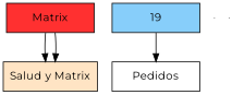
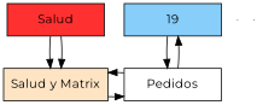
  digraph {
    fontname=Montserrat
    node [fontname=Montserrat shape=box]
    edge [fontname=Montserrat]
-   n1 [fillcolor=firebrick1 group=1 label=Matrix style=filled width=1.5]
+   n1 [fillcolor=firebrick1 group=1 label=Salud style=filled width=1.5]
    n2 [fillcolor=lightskyblue group=2 label=19 style=filled width=1.5]
    n3 [fillcolor=bisque1 group=1 label="Salud y Matrix" style=filled width=1.5]
    n4 [group=2 label=Pedidos width=1.5]
    e0 [shape=point width=0]
    e1 [shape=point width=0]
    subgraph sub_1 {
      rank=same
      n1
      n2
    }
    subgraph sub_2 {
      rank=same
      n3
      n4
    }
    n1 -> n3
    n1 -> n3
    n2 -> n4
+   n3 -> n4
+   n4 -> n2
+   n4 -> n3
  }
